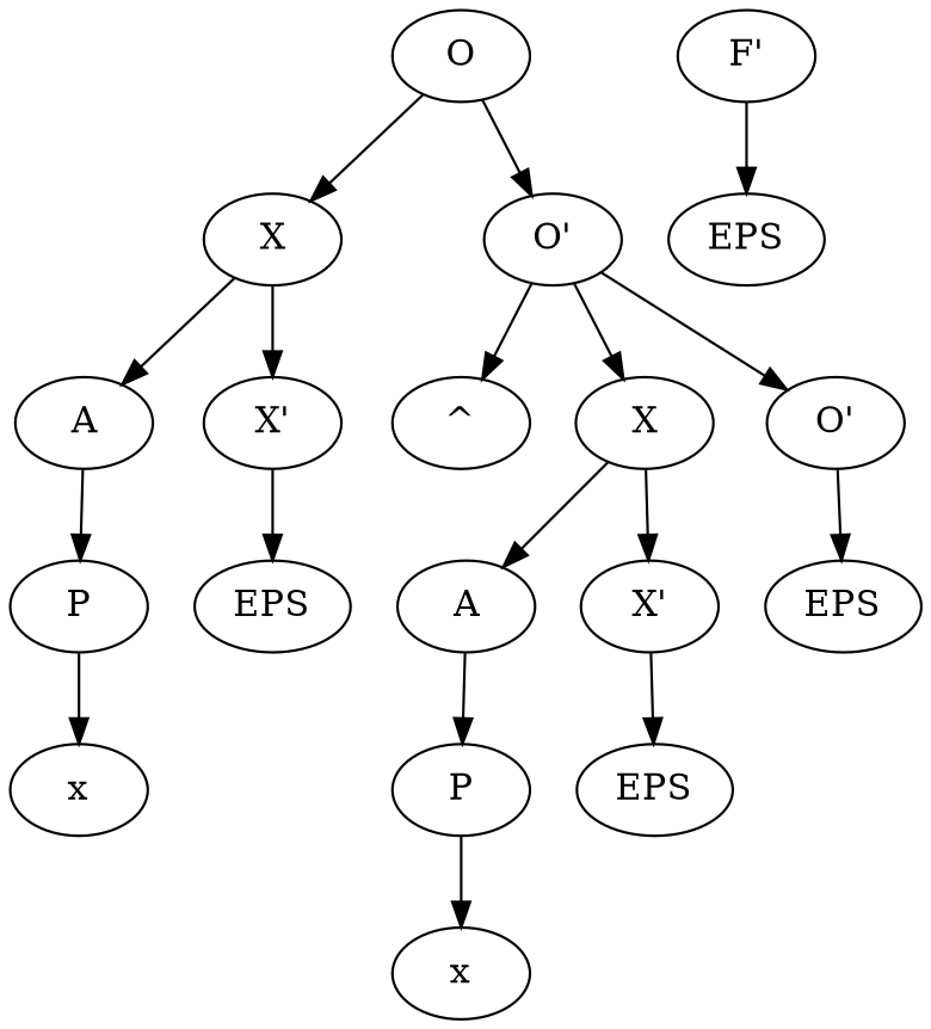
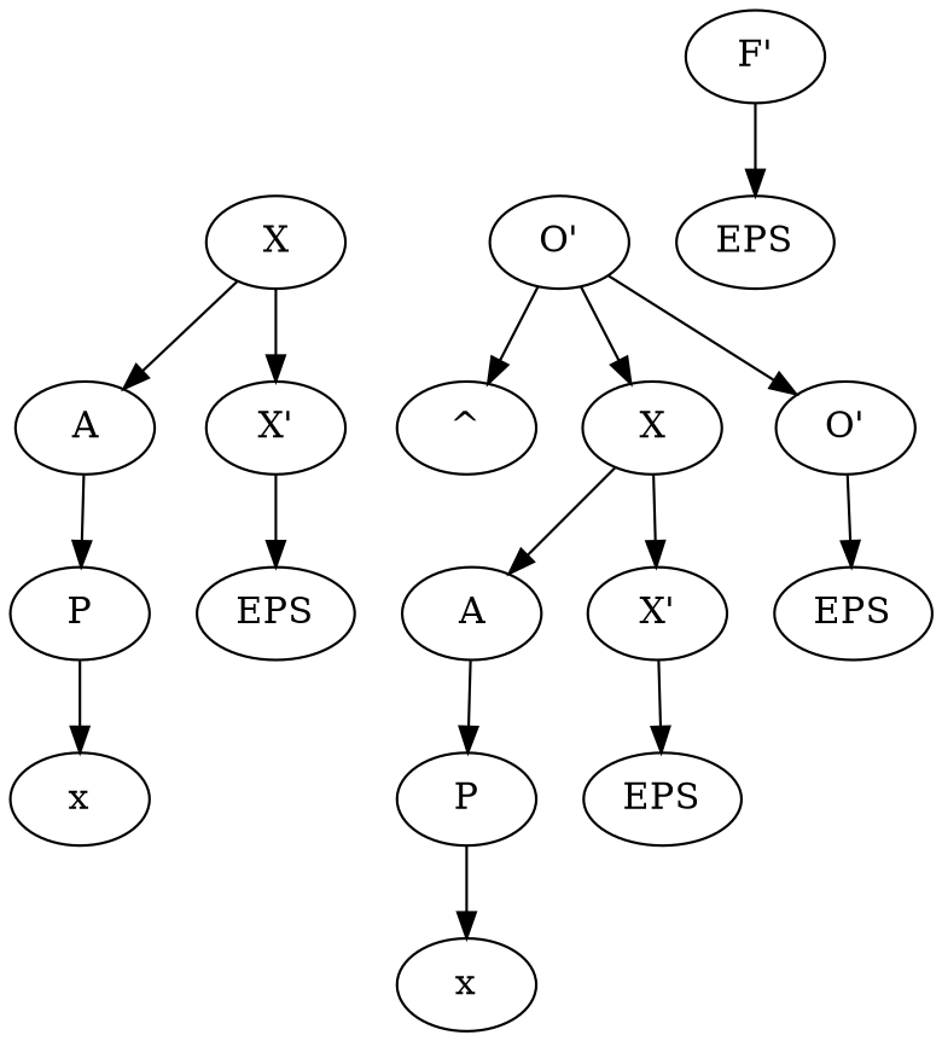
  digraph {
-   n1 [label=O]
    n2 [label=X]
    n3 [label="O'"]
    n4 [label="F'"]
    n5 [label=EPS]
    n6 [label=A]
    n7 [label="X'"]
    n8 [label="^"]
    n9 [label=X]
    n10 [label="O'"]
    n11 [label=P]
    n12 [label=EPS]
    n13 [label=A]
    n14 [label="X'"]
    n15 [label=EPS]
    n16 [label=x]
    n17 [label=P]
    n18 [label=EPS]
    n19 [label=x]
-   n1 -> n2
-   n1 -> n3
    n2 -> n6
    n2 -> n7
    n3 -> n8
    n3 -> n9
    n3 -> n10
    n4 -> n5
    n6 -> n11
    n7 -> n12
    n9 -> n13
    n9 -> n14
    n10 -> n15
    n11 -> n16
    n13 -> n17
    n14 -> n18
    n17 -> n19
  }
